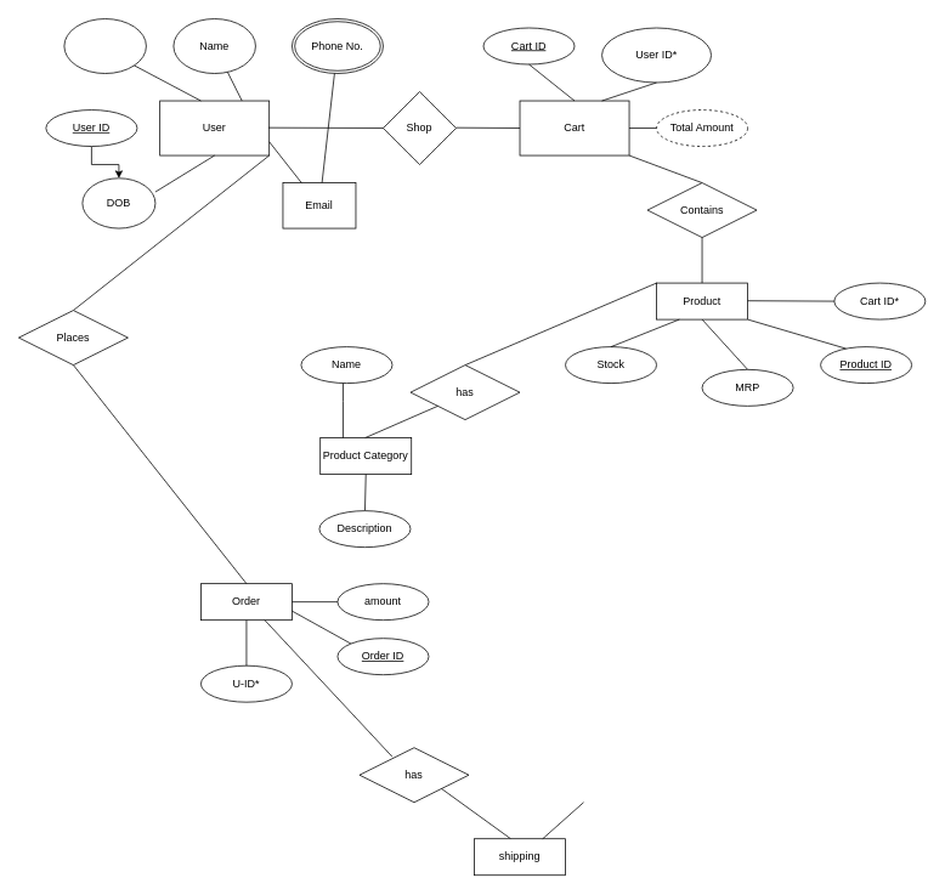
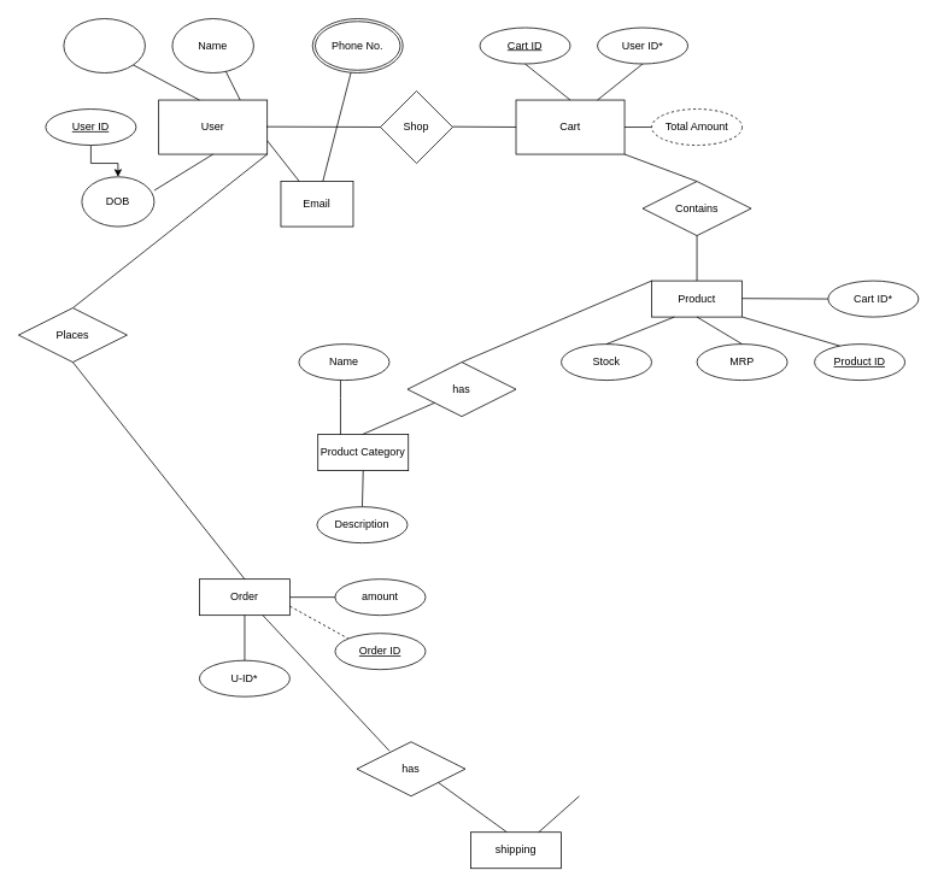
  <mxCell id="0" />
  <mxCell id="1" parent="0" />
  <mxCell id="2" value="User" style="rounded=0;whiteSpace=wrap;html=1;" parent="1" vertex="1"><mxGeometry x="175" y="110" width="120" height="60" as="geometry" /></mxCell>
  <mxCell id="3" value="Email" style="whiteSpace=wrap;html=1;rounded=0;" parent="1" vertex="1"><mxGeometry x="310" y="200" width="80" height="50" as="geometry" /></mxCell>
  <mxCell id="4" value="DOB" style="ellipse;whiteSpace=wrap;html=1;" parent="1" vertex="1"><mxGeometry x="90" y="195" width="80" height="55" as="geometry" /></mxCell>
  <mxCell id="5" value="" style="ellipse;whiteSpace=wrap;html=1;" parent="1" vertex="1"><mxGeometry x="70" y="20" width="90" height="60" as="geometry" /></mxCell>
  <mxCell id="6" value="Name" style="ellipse;whiteSpace=wrap;html=1;" parent="1" vertex="1"><mxGeometry x="190" y="20" width="90" height="60" as="geometry" /></mxCell>
  <mxCell id="7" value="" style="edgeStyle=orthogonalEdgeStyle;rounded=0;orthogonalLoop=1;jettySize=auto;html=1;" parent="1" source="8" target="4" edge="1"><mxGeometry relative="1" as="geometry" /></mxCell>
  <mxCell id="8" value="User ID" style="ellipse;whiteSpace=wrap;html=1;align=center;fontStyle=4;" parent="1" vertex="1"><mxGeometry x="50" y="120" width="100" height="40" as="geometry" /></mxCell>
- <mxCell id="9" value="Phone No." style="ellipse;shape=doubleEllipse;margin=3;whiteSpace=wrap;html=1;align=center;" parent="1" vertex="1"><mxGeometry x="320" y="20" width="100" height="60" as="geometry" /></mxCell>
+ <mxCell id="9" value="Phone No." style="ellipse;shape=doubleEllipse;margin=3;whiteSpace=wrap;html=1;align=center;" parent="1" vertex="1"><mxGeometry x="345" y="20" width="100" height="60" as="geometry" /></mxCell>
  <mxCell id="10" value="" style="endArrow=none;html=1;rounded=0;exitX=1;exitY=0.75;exitDx=0;exitDy=0;" parent="1" source="2" target="3" edge="1"><mxGeometry relative="1" as="geometry"><mxPoint x="535" y="320" as="sourcePoint" /><mxPoint x="695" y="320" as="targetPoint" /></mxGeometry></mxCell>
  <mxCell id="11" value="" style="endArrow=none;html=1;rounded=0;" parent="1" source="9" target="3" edge="1"><mxGeometry relative="1" as="geometry"><mxPoint x="420" y="116" as="sourcePoint" /><mxPoint x="457" y="164" as="targetPoint" /></mxGeometry></mxCell>
  <mxCell id="12" value="" style="endArrow=none;html=1;rounded=0;entryX=0.75;entryY=0;entryDx=0;entryDy=0;" parent="1" source="6" target="2" edge="1"><mxGeometry relative="1" as="geometry"><mxPoint x="430" y="126" as="sourcePoint" /><mxPoint x="467" y="174" as="targetPoint" /></mxGeometry></mxCell>
  <mxCell id="13" value="" style="endArrow=none;html=1;rounded=0;exitX=1;exitY=1;exitDx=0;exitDy=0;" parent="1" source="5" edge="1"><mxGeometry relative="1" as="geometry"><mxPoint x="60" y="100" as="sourcePoint" /><mxPoint x="220" y="110" as="targetPoint" /></mxGeometry></mxCell>
  <mxCell id="14" value="" style="endArrow=none;html=1;rounded=0;" parent="1" edge="1"><mxGeometry relative="1" as="geometry"><mxPoint x="294" y="139.5" as="sourcePoint" /><mxPoint x="440" y="140" as="targetPoint" /></mxGeometry></mxCell>
  <mxCell id="15" value="Shop" style="rhombus;whiteSpace=wrap;html=1;" parent="1" vertex="1"><mxGeometry x="420" y="100" width="80" height="80" as="geometry" /></mxCell>
  <mxCell id="16" value="" style="endArrow=none;html=1;rounded=0;" parent="1" edge="1"><mxGeometry relative="1" as="geometry"><mxPoint x="500" y="139.5" as="sourcePoint" /><mxPoint x="580" y="140" as="targetPoint" /></mxGeometry></mxCell>
  <mxCell id="17" value="Cart" style="rounded=0;whiteSpace=wrap;html=1;" parent="1" vertex="1"><mxGeometry x="570" y="110" width="120" height="60" as="geometry" /></mxCell>
  <mxCell id="18" value="" style="endArrow=none;html=1;rounded=0;entryX=0.5;entryY=1;entryDx=0;entryDy=0;" parent="1" target="2" edge="1"><mxGeometry relative="1" as="geometry"><mxPoint x="170" y="210" as="sourcePoint" /><mxPoint x="240" y="180" as="targetPoint" /></mxGeometry></mxCell>
  <mxCell id="19" value="" style="endArrow=none;html=1;rounded=0;exitX=1;exitY=1;exitDx=0;exitDy=0;" parent="1" source="17" edge="1"><mxGeometry relative="1" as="geometry"><mxPoint x="690" y="224.5" as="sourcePoint" /><mxPoint x="770" y="200" as="targetPoint" /></mxGeometry></mxCell>
  <mxCell id="20" value="Contains" style="shape=rhombus;perimeter=rhombusPerimeter;whiteSpace=wrap;html=1;align=center;" parent="1" vertex="1"><mxGeometry x="710" y="200" width="120" height="60" as="geometry" /></mxCell>
  <mxCell id="21" value="" style="endArrow=none;html=1;rounded=0;entryX=0.5;entryY=1;entryDx=0;entryDy=0;" parent="1" target="20" edge="1"><mxGeometry relative="1" as="geometry"><mxPoint x="770" y="320" as="sourcePoint" /><mxPoint x="770" y="320" as="targetPoint" /></mxGeometry></mxCell>
  <mxCell id="22" value="Product" style="whiteSpace=wrap;html=1;align=center;" parent="1" vertex="1"><mxGeometry x="720" y="310" width="100" height="40" as="geometry" /></mxCell>
  <mxCell id="23" value="Stock" style="ellipse;whiteSpace=wrap;html=1;align=center;" parent="1" vertex="1"><mxGeometry x="620" y="380" width="100" height="40" as="geometry" /></mxCell>
  <mxCell id="24" value="" style="endArrow=none;html=1;rounded=0;entryX=0.25;entryY=1;entryDx=0;entryDy=0;" parent="1" target="22" edge="1"><mxGeometry relative="1" as="geometry"><mxPoint x="670" y="380" as="sourcePoint" /><mxPoint x="830" y="380" as="targetPoint" /></mxGeometry></mxCell>
- <mxCell id="25" value="MRP" style="ellipse;whiteSpace=wrap;html=1;align=center;" parent="1" vertex="1"><mxGeometry x="770" y="405" width="100" height="40" as="geometry" /></mxCell>
+ <mxCell id="25" value="MRP" style="ellipse;whiteSpace=wrap;html=1;align=center;" parent="1" vertex="1"><mxGeometry x="770" y="380" width="100" height="40" as="geometry" /></mxCell>
  <mxCell id="26" value="" style="endArrow=none;html=1;rounded=0;entryX=0.5;entryY=0;entryDx=0;entryDy=0;exitX=0.5;exitY=1;exitDx=0;exitDy=0;" parent="1" source="22" target="25" edge="1"><mxGeometry relative="1" as="geometry"><mxPoint x="750" y="370" as="sourcePoint" /><mxPoint x="910" y="370" as="targetPoint" /></mxGeometry></mxCell>
  <mxCell id="27" value="" style="endArrow=none;html=1;rounded=0;entryX=0.38;entryY=0.05;entryDx=0;entryDy=0;entryPerimeter=0;" parent="1" edge="1"><mxGeometry relative="1" as="geometry"><mxPoint x="820" y="350" as="sourcePoint" /><mxPoint x="928" y="382" as="targetPoint" /></mxGeometry></mxCell>
  <mxCell id="28" value="Product ID" style="ellipse;whiteSpace=wrap;html=1;align=center;fontStyle=4;" parent="1" vertex="1"><mxGeometry x="900" y="380" width="100" height="40" as="geometry" /></mxCell>
  <mxCell id="29" value="Cart ID*" style="ellipse;whiteSpace=wrap;html=1;align=center;" parent="1" vertex="1"><mxGeometry x="915" y="310" width="100" height="40" as="geometry" /></mxCell>
  <mxCell id="30" value="" style="endArrow=none;html=1;rounded=0;entryX=0;entryY=0.5;entryDx=0;entryDy=0;" parent="1" target="29" edge="1"><mxGeometry relative="1" as="geometry"><mxPoint x="820" y="329.5" as="sourcePoint" /><mxPoint x="890" y="330" as="targetPoint" /></mxGeometry></mxCell>
- <mxCell id="31" value="User ID*" style="ellipse;whiteSpace=wrap;html=1;align=center;" parent="1" vertex="1"><mxGeometry x="660" y="30" width="120" height="60" as="geometry" /></mxCell>
+ <mxCell id="31" value="User ID*" style="ellipse;whiteSpace=wrap;html=1;align=center;" parent="1" vertex="1"><mxGeometry x="660" y="30" width="100" height="40" as="geometry" /></mxCell>
  <mxCell id="32" value="Cart ID" style="ellipse;whiteSpace=wrap;html=1;align=center;fontStyle=4;" parent="1" vertex="1"><mxGeometry x="530" y="30" width="100" height="40" as="geometry" /></mxCell>
  <mxCell id="33" value="" style="endArrow=none;html=1;rounded=0;entryX=0.5;entryY=1;entryDx=0;entryDy=0;exitX=0.5;exitY=0;exitDx=0;exitDy=0;" parent="1" source="17" target="32" edge="1"><mxGeometry relative="1" as="geometry"><mxPoint x="440" y="220" as="sourcePoint" /><mxPoint x="600" y="220" as="targetPoint" /></mxGeometry></mxCell>
  <mxCell id="34" value="" style="endArrow=none;html=1;rounded=0;entryX=0.5;entryY=1;entryDx=0;entryDy=0;exitX=0.75;exitY=0;exitDx=0;exitDy=0;" parent="1" source="17" target="31" edge="1"><mxGeometry relative="1" as="geometry"><mxPoint x="440" y="220" as="sourcePoint" /><mxPoint x="600" y="220" as="targetPoint" /></mxGeometry></mxCell>
  <mxCell id="35" value="Total Amount" style="ellipse;whiteSpace=wrap;html=1;align=center;dashed=1;" parent="1" vertex="1"><mxGeometry x="720" y="120" width="100" height="40" as="geometry" /></mxCell>
  <mxCell id="36" value="" style="endArrow=none;html=1;rounded=0;entryX=0;entryY=0.5;entryDx=0;entryDy=0;exitX=1;exitY=0.5;exitDx=0;exitDy=0;" parent="1" source="17" target="35" edge="1"><mxGeometry relative="1" as="geometry"><mxPoint x="450" y="230" as="sourcePoint" /><mxPoint x="610" y="230" as="targetPoint" /></mxGeometry></mxCell>
  <mxCell id="37" value="" style="endArrow=none;html=1;rounded=0;entryX=0;entryY=0;entryDx=0;entryDy=0;" parent="1" target="22" edge="1"><mxGeometry relative="1" as="geometry"><mxPoint x="510" y="400" as="sourcePoint" /><mxPoint x="610" y="310" as="targetPoint" /></mxGeometry></mxCell>
  <mxCell id="38" value="has" style="shape=rhombus;perimeter=rhombusPerimeter;whiteSpace=wrap;html=1;align=center;" parent="1" vertex="1"><mxGeometry x="450" y="400" width="120" height="60" as="geometry" /></mxCell>
  <mxCell id="39" value="" style="endArrow=none;html=1;rounded=0;entryX=0;entryY=1;entryDx=0;entryDy=0;" parent="1" target="38" edge="1"><mxGeometry relative="1" as="geometry"><mxPoint x="400" y="480" as="sourcePoint" /><mxPoint x="450" y="460" as="targetPoint" /></mxGeometry></mxCell>
  <mxCell id="40" value="Product Category" style="whiteSpace=wrap;html=1;align=center;" parent="1" vertex="1"><mxGeometry x="351" y="480" width="100" height="40" as="geometry" /></mxCell>
  <mxCell id="41" value="" style="endArrow=none;html=1;rounded=0;entryX=0.25;entryY=0;entryDx=0;entryDy=0;" parent="1" target="40" edge="1"><mxGeometry relative="1" as="geometry"><mxPoint x="376" y="420" as="sourcePoint" /><mxPoint x="610" y="310" as="targetPoint" /><Array as="points"><mxPoint x="376" y="440" /></Array></mxGeometry></mxCell>
  <mxCell id="42" value="Name" style="ellipse;whiteSpace=wrap;html=1;align=center;" parent="1" vertex="1"><mxGeometry x="330" y="380" width="100" height="40" as="geometry" /></mxCell>
  <mxCell id="43" value="" style="endArrow=none;html=1;rounded=0;exitX=0.5;exitY=1;exitDx=0;exitDy=0;" parent="1" source="40" edge="1"><mxGeometry relative="1" as="geometry"><mxPoint x="400" y="590" as="sourcePoint" /><mxPoint x="400" y="560" as="targetPoint" /></mxGeometry></mxCell>
  <mxCell id="44" value="Description" style="ellipse;whiteSpace=wrap;html=1;align=center;" parent="1" vertex="1"><mxGeometry x="350" y="560" width="100" height="40" as="geometry" /></mxCell>
  <mxCell id="45" value="" style="endArrow=none;html=1;rounded=0;exitX=1;exitY=1;exitDx=0;exitDy=0;" parent="1" source="2" edge="1"><mxGeometry relative="1" as="geometry"><mxPoint x="320" y="370" as="sourcePoint" /><mxPoint x="80" y="340" as="targetPoint" /></mxGeometry></mxCell>
  <mxCell id="46" value="Places" style="shape=rhombus;perimeter=rhombusPerimeter;whiteSpace=wrap;html=1;align=center;" parent="1" vertex="1"><mxGeometry x="20" y="340" width="120" height="60" as="geometry" /></mxCell>
  <mxCell id="47" value="Order" style="whiteSpace=wrap;html=1;align=center;" parent="1" vertex="1"><mxGeometry x="220" y="640" width="100" height="40" as="geometry" /></mxCell>
  <mxCell id="48" value="" style="endArrow=none;html=1;rounded=0;exitX=0.5;exitY=1;exitDx=0;exitDy=0;entryX=0.5;entryY=0;entryDx=0;entryDy=0;" parent="1" source="46" target="47" edge="1"><mxGeometry relative="1" as="geometry"><mxPoint x="320" y="-30" as="sourcePoint" /><mxPoint x="290" y="620" as="targetPoint" /></mxGeometry></mxCell>
  <mxCell id="49" value="amount" style="ellipse;whiteSpace=wrap;html=1;align=center;" parent="1" vertex="1"><mxGeometry x="370" y="640" width="100" height="40" as="geometry" /></mxCell>
  <mxCell id="50" value="" style="endArrow=none;html=1;rounded=0;exitX=1;exitY=0.5;exitDx=0;exitDy=0;entryX=0;entryY=0.5;entryDx=0;entryDy=0;" parent="1" source="47" target="49" edge="1"><mxGeometry relative="1" as="geometry"><mxPoint x="390" y="600" as="sourcePoint" /><mxPoint x="550" y="600" as="targetPoint" /><Array as="points" /></mxGeometry></mxCell>
- <mxCell id="51" value="" style="endArrow=none;html=1;rounded=0;exitX=1;exitY=0.75;exitDx=0;exitDy=0;entryX=0;entryY=0;entryDx=0;entryDy=0;" parent="1" source="47" target="52" edge="1"><mxGeometry relative="1" as="geometry"><mxPoint x="321" y="740" as="sourcePoint" /><mxPoint x="370" y="720" as="targetPoint" /></mxGeometry></mxCell>
+ <mxCell id="51" value="" style="endArrow=none;html=1;rounded=0;exitX=1;exitY=0.75;exitDx=0;exitDy=0;entryX=0;entryY=0;entryDx=0;entryDy=0;dashed=1;" parent="1" source="47" target="52" edge="1"><mxGeometry relative="1" as="geometry"><mxPoint x="321" y="740" as="sourcePoint" /><mxPoint x="370" y="720" as="targetPoint" /></mxGeometry></mxCell>
  <mxCell id="52" value="Order ID" style="ellipse;whiteSpace=wrap;html=1;align=center;fontStyle=4;" parent="1" vertex="1"><mxGeometry x="370" y="700" width="100" height="40" as="geometry" /></mxCell>
  <mxCell id="53" value="U-ID*" style="ellipse;whiteSpace=wrap;html=1;align=center;" parent="1" vertex="1"><mxGeometry x="220" y="730" width="100" height="40" as="geometry" /></mxCell>
  <mxCell id="54" value="" style="endArrow=none;html=1;rounded=0;entryX=0.5;entryY=1;entryDx=0;entryDy=0;exitX=0.5;exitY=0;exitDx=0;exitDy=0;" parent="1" source="53" target="47" edge="1"><mxGeometry relative="1" as="geometry"><mxPoint x="170" y="719.5" as="sourcePoint" /><mxPoint x="330" y="719.5" as="targetPoint" /></mxGeometry></mxCell>
  <mxCell id="55" value="" style="endArrow=none;html=1;rounded=0;" parent="1" edge="1"><mxGeometry relative="1" as="geometry"><mxPoint x="290" y="680" as="sourcePoint" /><mxPoint x="430" y="830" as="targetPoint" /></mxGeometry></mxCell>
  <mxCell id="56" value="has" style="shape=rhombus;perimeter=rhombusPerimeter;whiteSpace=wrap;html=1;align=center;" parent="1" vertex="1"><mxGeometry x="394" y="820" width="120" height="60" as="geometry" /></mxCell>
  <mxCell id="57" value="" style="endArrow=none;html=1;rounded=0;exitX=1;exitY=1;exitDx=0;exitDy=0;" parent="1" source="56" edge="1"><mxGeometry relative="1" as="geometry"><mxPoint x="520" y="920" as="sourcePoint" /><mxPoint x="560" y="920" as="targetPoint" /></mxGeometry></mxCell>
  <mxCell id="58" value="shipping" style="whiteSpace=wrap;html=1;align=center;" parent="1" vertex="1"><mxGeometry x="520" y="920" width="100" height="40" as="geometry" /></mxCell>
  <mxCell id="59" value="" style="endArrow=none;html=1;rounded=0;exitX=0.75;exitY=0;exitDx=0;exitDy=0;" parent="1" source="58" edge="1"><mxGeometry relative="1" as="geometry"><mxPoint x="600" y="880" as="sourcePoint" /><mxPoint x="640" y="880" as="targetPoint" /></mxGeometry></mxCell>
